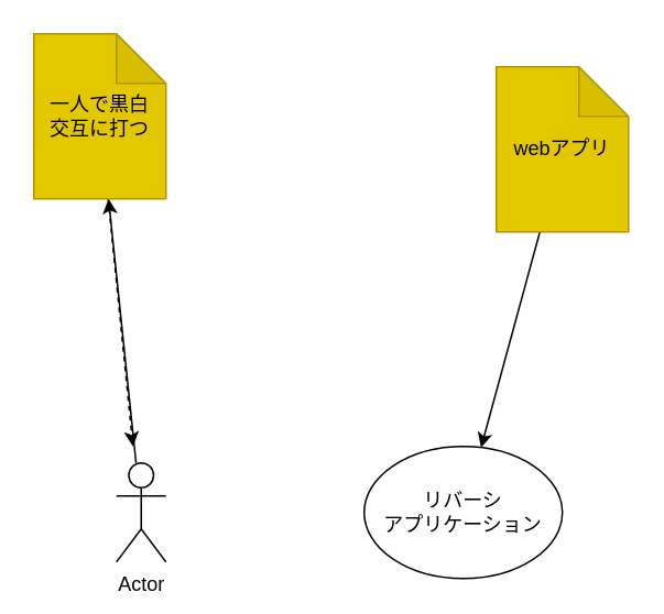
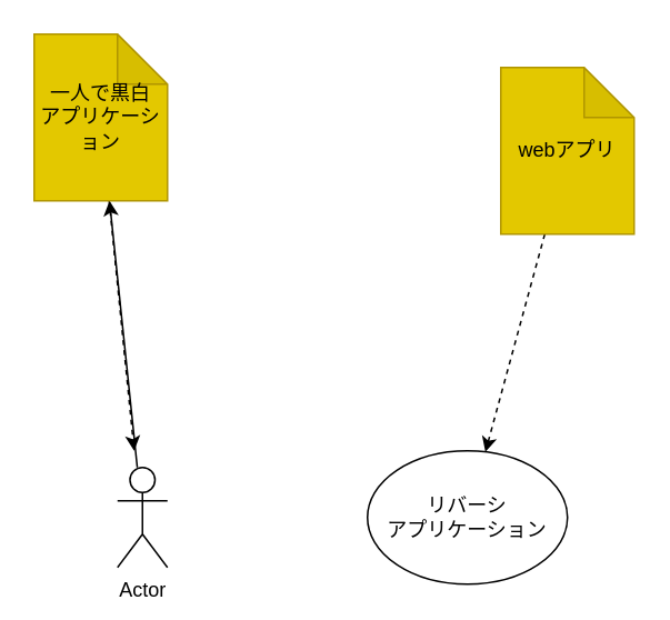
  <mxCell id="0" />
  <mxCell id="1" parent="0" />
  <mxCell id="2" value="リバーシ&lt;br&gt;アプリケーション" style="ellipse;whiteSpace=wrap;html=1;" vertex="1" parent="1"><mxGeometry x="220" y="270" width="120" height="80" as="geometry" /></mxCell>
  <mxCell id="3" style="edgeStyle=none;html=1;" edge="1" parent="1" source="4" target="8"><mxGeometry relative="1" as="geometry" /></mxCell>
  <mxCell id="4" value="Actor" style="shape=umlActor;verticalLabelPosition=bottom;verticalAlign=top;html=1;outlineConnect=0;" vertex="1" parent="1"><mxGeometry x="70" y="280" width="30" height="60" as="geometry" /></mxCell>
- <mxCell id="5" style="edgeStyle=none;html=1;dashed=0;" edge="1" parent="1" source="6" target="2"><mxGeometry relative="1" as="geometry" /></mxCell>
+ <mxCell id="5" style="edgeStyle=none;html=1;dashed=1;" edge="1" parent="1" source="6" target="2"><mxGeometry relative="1" as="geometry" /></mxCell>
  <mxCell id="6" value="webアプリ" style="shape=note;whiteSpace=wrap;html=1;backgroundOutline=1;darkOpacity=0.05;fillColor=#e3c800;fontColor=#000000;strokeColor=#B09500;" vertex="1" parent="1"><mxGeometry x="300" y="40" width="80" height="100" as="geometry" /></mxCell>
  <mxCell id="7" style="edgeStyle=none;html=1;dashed=1;" edge="1" parent="1" source="8"><mxGeometry relative="1" as="geometry"><mxPoint x="80" y="270" as="targetPoint" /></mxGeometry></mxCell>
- <mxCell id="8" value="一人で黒白&lt;br&gt;交互に打つ" style="shape=note;whiteSpace=wrap;html=1;backgroundOutline=1;darkOpacity=0.05;fillColor=#e3c800;fontColor=#000000;strokeColor=#B09500;" vertex="1" parent="1"><mxGeometry x="20" y="20" width="80" height="100" as="geometry" /></mxCell>
+ <mxCell id="8" value="一人で黒白&lt;br&gt;アプリケーション" style="shape=note;whiteSpace=wrap;html=1;backgroundOutline=1;darkOpacity=0.05;fillColor=#e3c800;fontColor=#000000;strokeColor=#B09500;" vertex="1" parent="1"><mxGeometry x="20" y="20" width="80" height="100" as="geometry" /></mxCell>
